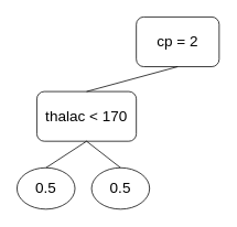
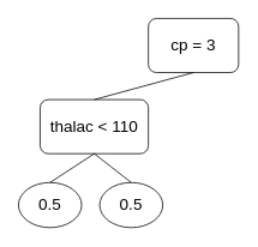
  <mxCell id="0" />
  <mxCell id="1" parent="0" />
- <mxCell id="2" value="&lt;font style=&quot;font-size: 18px&quot;&gt;cp = 2&lt;/font&gt;" style="rounded=1;whiteSpace=wrap;html=1;" vertex="1" parent="1"><mxGeometry x="164" y="20" width="100" height="60" as="geometry" /></mxCell>
- <mxCell id="3" value="&lt;font style=&quot;font-size: 18px&quot;&gt;thalac &amp;lt; 170&lt;/font&gt;" style="rounded=1;whiteSpace=wrap;html=1;" vertex="1" parent="1"><mxGeometry x="44" y="110" width="120" height="60" as="geometry" /></mxCell>
+ <mxCell id="2" value="&lt;font style=&quot;font-size: 18px&quot;&gt;cp = 3&lt;/font&gt;" style="rounded=1;whiteSpace=wrap;html=1;" vertex="1" parent="1"><mxGeometry x="164" y="20" width="100" height="60" as="geometry" /></mxCell>
+ <mxCell id="3" value="&lt;font style=&quot;font-size: 18px&quot;&gt;thalac &amp;lt; 110&lt;/font&gt;" style="rounded=1;whiteSpace=wrap;html=1;" vertex="1" parent="1"><mxGeometry x="44" y="110" width="120" height="60" as="geometry" /></mxCell>
  <mxCell id="4" value="&lt;font style=&quot;font-size: 18px&quot;&gt;0.5&lt;/font&gt;" style="ellipse;whiteSpace=wrap;html=1;" vertex="1" parent="1"><mxGeometry x="20" y="202" width="70" height="50" as="geometry" /></mxCell>
  <mxCell id="5" value="&lt;font style=&quot;font-size: 18px&quot;&gt;0.5&lt;/font&gt;" style="ellipse;whiteSpace=wrap;html=1;" vertex="1" parent="1"><mxGeometry x="110" y="202" width="70" height="50" as="geometry" /></mxCell>
  <mxCell id="6" value="" style="endArrow=none;html=1;exitX=0.5;exitY=0;exitDx=0;exitDy=0;entryX=0.5;entryY=1;entryDx=0;entryDy=0;" edge="1" parent="1" source="3" target="2"><mxGeometry width="50" height="50" relative="1" as="geometry"><mxPoint x="274" y="165" as="sourcePoint" /><mxPoint x="324" y="115" as="targetPoint" /></mxGeometry></mxCell>
  <mxCell id="7" value="" style="endArrow=none;html=1;exitX=0.5;exitY=0;exitDx=0;exitDy=0;entryX=0.5;entryY=1;entryDx=0;entryDy=0;" edge="1" parent="1" source="4" target="3"><mxGeometry width="50" height="50" relative="1" as="geometry"><mxPoint x="214" y="125" as="sourcePoint" /><mxPoint x="264" y="75" as="targetPoint" /></mxGeometry></mxCell>
  <mxCell id="8" value="" style="endArrow=none;html=1;exitX=0.5;exitY=0;exitDx=0;exitDy=0;entryX=0.5;entryY=1;entryDx=0;entryDy=0;" edge="1" parent="1" source="5" target="3"><mxGeometry width="50" height="50" relative="1" as="geometry"><mxPoint x="214" y="125" as="sourcePoint" /><mxPoint x="264" y="75" as="targetPoint" /></mxGeometry></mxCell>
